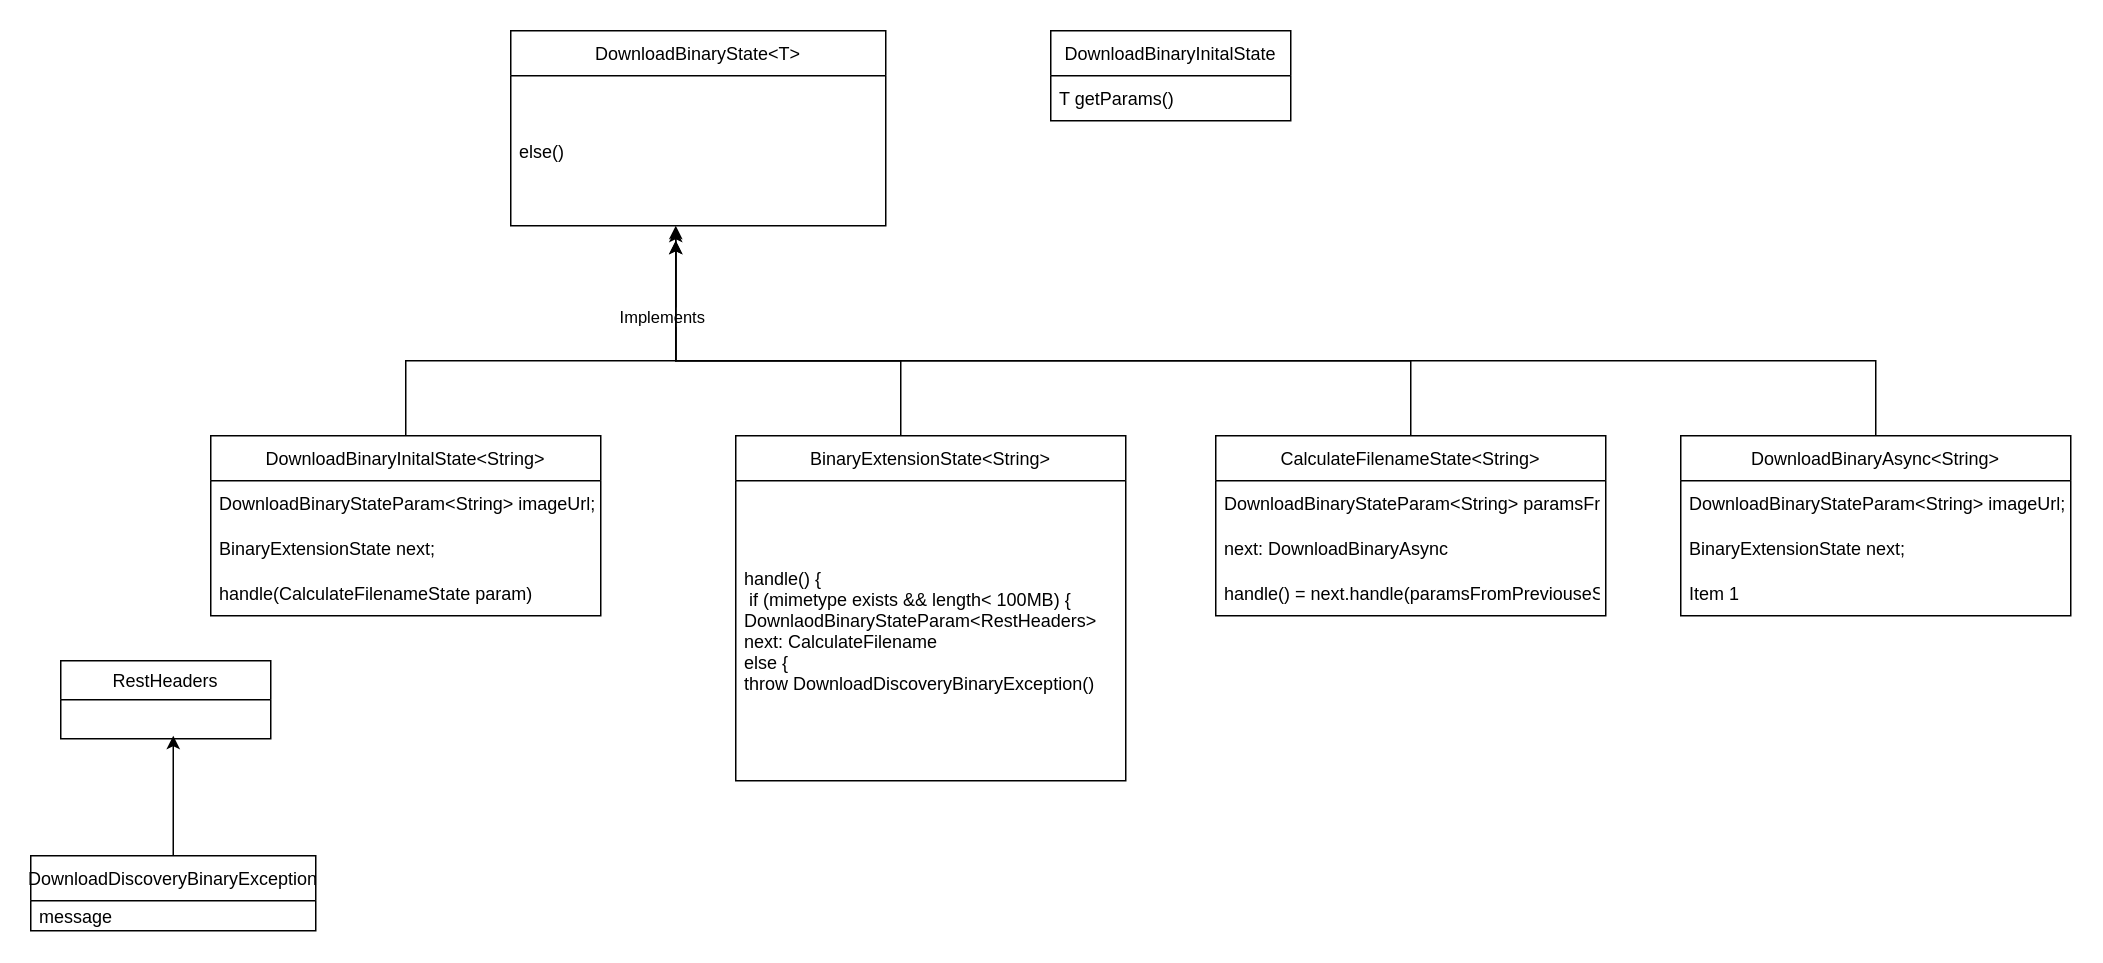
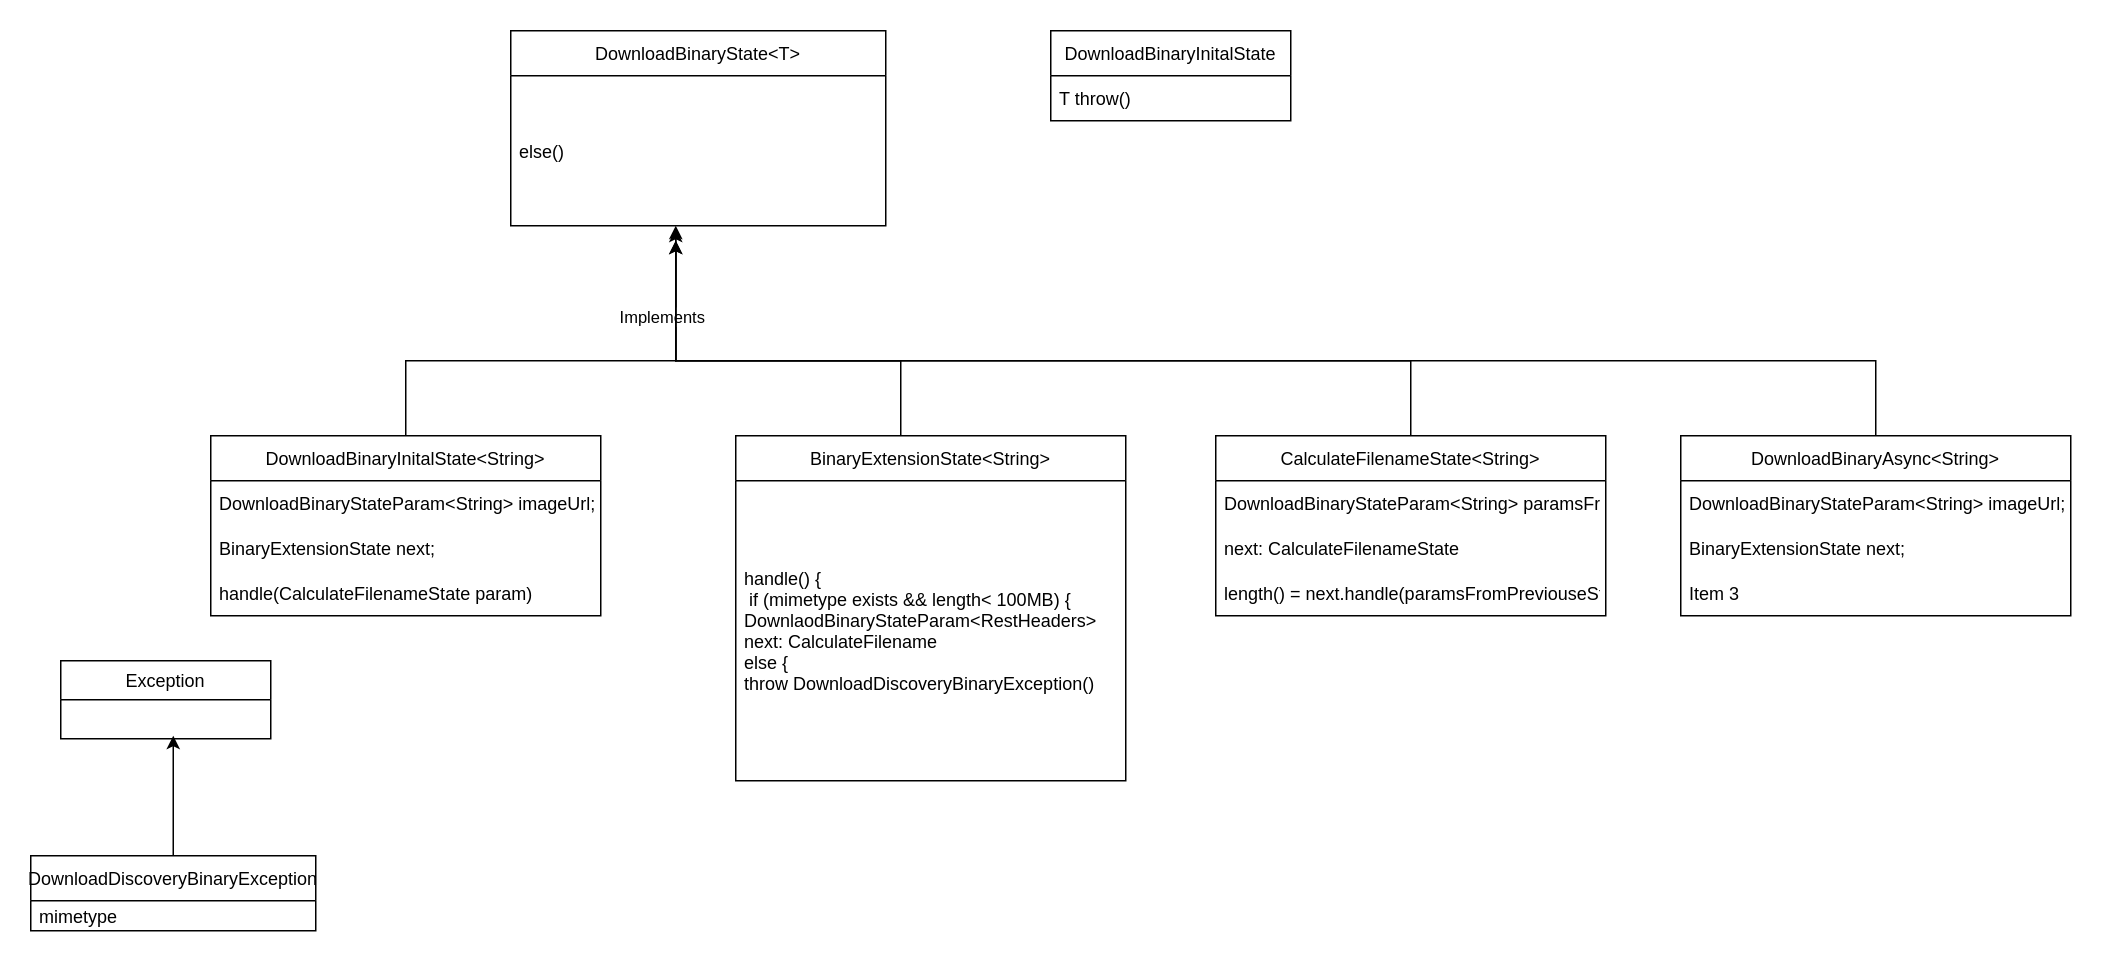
  <mxCell id="0" />
  <mxCell id="1" parent="0" />
  <mxCell id="2" value="DownloadBinaryState&lt;T&gt;" style="swimlane;fontStyle=0;childLayout=stackLayout;horizontal=1;startSize=30;horizontalStack=0;resizeParent=1;resizeParentMax=0;resizeLast=0;collapsible=1;marginBottom=0;" vertex="1" parent="1"><mxGeometry x="340" y="20" width="250" height="130" as="geometry" /></mxCell>
  <mxCell id="3" value="else() " style="text;strokeColor=none;fillColor=none;align=left;verticalAlign=middle;spacingLeft=4;spacingRight=4;overflow=hidden;points=[[0,0.5],[1,0.5]];portConstraint=eastwest;rotatable=0;" vertex="1" parent="2"><mxGeometry y="30" width="250" height="100" as="geometry" /></mxCell>
  <mxCell id="4" value="DownloadBinaryInitalState" style="swimlane;fontStyle=0;childLayout=stackLayout;horizontal=1;startSize=30;horizontalStack=0;resizeParent=1;resizeParentMax=0;resizeLast=0;collapsible=1;marginBottom=0;" vertex="1" parent="1"><mxGeometry x="700" y="20" width="160" height="60" as="geometry" /></mxCell>
- <mxCell id="5" value="T getParams()" style="text;strokeColor=none;fillColor=none;align=left;verticalAlign=middle;spacingLeft=4;spacingRight=4;overflow=hidden;points=[[0,0.5],[1,0.5]];portConstraint=eastwest;rotatable=0;" vertex="1" parent="4"><mxGeometry y="30" width="160" height="30" as="geometry" /></mxCell>
+ <mxCell id="5" value="T throw()" style="text;strokeColor=none;fillColor=none;align=left;verticalAlign=middle;spacingLeft=4;spacingRight=4;overflow=hidden;points=[[0,0.5],[1,0.5]];portConstraint=eastwest;rotatable=0;" vertex="1" parent="4"><mxGeometry y="30" width="160" height="30" as="geometry" /></mxCell>
  <mxCell id="6" value="DownloadBinaryInitalState&lt;String&gt;" style="swimlane;fontStyle=0;childLayout=stackLayout;horizontal=1;startSize=30;horizontalStack=0;resizeParent=1;resizeParentMax=0;resizeLast=0;collapsible=1;marginBottom=0;" vertex="1" parent="1"><mxGeometry x="140" y="290" width="260" height="120" as="geometry" /></mxCell>
  <mxCell id="7" value="DownloadBinaryStateParam&lt;String&gt; imageUrl;" style="text;strokeColor=none;fillColor=none;align=left;verticalAlign=middle;spacingLeft=4;spacingRight=4;overflow=hidden;points=[[0,0.5],[1,0.5]];portConstraint=eastwest;rotatable=0;" vertex="1" parent="6"><mxGeometry y="30" width="260" height="30" as="geometry" /></mxCell>
  <mxCell id="8" value="BinaryExtensionState next;" style="text;strokeColor=none;fillColor=none;align=left;verticalAlign=middle;spacingLeft=4;spacingRight=4;overflow=hidden;points=[[0,0.5],[1,0.5]];portConstraint=eastwest;rotatable=0;" vertex="1" parent="6"><mxGeometry y="60" width="260" height="30" as="geometry" /></mxCell>
  <mxCell id="9" value="handle(CalculateFilenameState param)" style="text;strokeColor=none;fillColor=none;align=left;verticalAlign=middle;spacingLeft=4;spacingRight=4;overflow=hidden;points=[[0,0.5],[1,0.5]];portConstraint=eastwest;rotatable=0;" vertex="1" parent="6"><mxGeometry y="90" width="260" height="30" as="geometry" /></mxCell>
  <mxCell id="10" value="" style="endArrow=classic;html=1;rounded=0;entryX=0.44;entryY=1.02;entryDx=0;entryDy=0;entryPerimeter=0;exitX=0.5;exitY=0;exitDx=0;exitDy=0;" edge="1" parent="1" source="6" target="3"><mxGeometry relative="1" as="geometry"><mxPoint x="360" y="280" as="sourcePoint" /><mxPoint x="460" y="280" as="targetPoint" /><Array as="points"><mxPoint x="270" y="240" /><mxPoint x="300" y="240" /><mxPoint x="450" y="240" /></Array></mxGeometry></mxCell>
  <mxCell id="11" value="Implements" style="edgeLabel;resizable=0;html=1;align=center;verticalAlign=middle;" connectable="0" vertex="1" parent="10"><mxGeometry relative="1" as="geometry"><mxPoint x="61" y="-30" as="offset" /></mxGeometry></mxCell>
  <mxCell id="12" style="edgeStyle=orthogonalEdgeStyle;rounded=0;orthogonalLoop=1;jettySize=auto;html=1;" edge="1" parent="1" source="13"><mxGeometry relative="1" as="geometry"><mxPoint x="450" y="150" as="targetPoint" /><Array as="points"><mxPoint x="600" y="240" /><mxPoint x="450" y="240" /></Array></mxGeometry></mxCell>
  <mxCell id="13" value="BinaryExtensionState&lt;String&gt;" style="swimlane;fontStyle=0;childLayout=stackLayout;horizontal=1;startSize=30;horizontalStack=0;resizeParent=1;resizeParentMax=0;resizeLast=0;collapsible=1;marginBottom=0;" vertex="1" parent="1"><mxGeometry x="490" y="290" width="260" height="230" as="geometry" /></mxCell>
  <mxCell id="14" value="handle() {&#10; if (mimetype exists &amp;&amp; length&lt; 100MB) {&#10;DownlaodBinaryStateParam&lt;RestHeaders&gt; &#10;next: CalculateFilename&#10;else {&#10;throw DownloadDiscoveryBinaryException()" style="text;strokeColor=none;fillColor=none;align=left;verticalAlign=middle;spacingLeft=4;spacingRight=4;overflow=hidden;points=[[0,0.5],[1,0.5]];portConstraint=eastwest;rotatable=0;" vertex="1" parent="13"><mxGeometry y="30" width="260" height="200" as="geometry" /></mxCell>
  <mxCell id="15" style="edgeStyle=orthogonalEdgeStyle;rounded=0;orthogonalLoop=1;jettySize=auto;html=1;" edge="1" parent="1" source="16"><mxGeometry relative="1" as="geometry"><mxPoint x="450" y="160" as="targetPoint" /><Array as="points"><mxPoint x="940" y="240" /><mxPoint x="450" y="240" /></Array></mxGeometry></mxCell>
  <mxCell id="16" value="CalculateFilenameState&lt;String&gt;" style="swimlane;fontStyle=0;childLayout=stackLayout;horizontal=1;startSize=30;horizontalStack=0;resizeParent=1;resizeParentMax=0;resizeLast=0;collapsible=1;marginBottom=0;" vertex="1" parent="1"><mxGeometry x="810" y="290" width="260" height="120" as="geometry" /></mxCell>
  <mxCell id="17" value="DownloadBinaryStateParam&lt;String&gt; paramsFromPreviousState;" style="text;strokeColor=none;fillColor=none;align=left;verticalAlign=middle;spacingLeft=4;spacingRight=4;overflow=hidden;points=[[0,0.5],[1,0.5]];portConstraint=eastwest;rotatable=0;" vertex="1" parent="16"><mxGeometry y="30" width="260" height="30" as="geometry" /></mxCell>
- <mxCell id="18" value="next: DownloadBinaryAsync" style="text;strokeColor=none;fillColor=none;align=left;verticalAlign=middle;spacingLeft=4;spacingRight=4;overflow=hidden;points=[[0,0.5],[1,0.5]];portConstraint=eastwest;rotatable=0;" vertex="1" parent="16"><mxGeometry y="60" width="260" height="30" as="geometry" /></mxCell>
- <mxCell id="19" value="handle() = next.handle(paramsFromPreviouseState)" style="text;strokeColor=none;fillColor=none;align=left;verticalAlign=middle;spacingLeft=4;spacingRight=4;overflow=hidden;points=[[0,0.5],[1,0.5]];portConstraint=eastwest;rotatable=0;" vertex="1" parent="16"><mxGeometry y="90" width="260" height="30" as="geometry" /></mxCell>
+ <mxCell id="18" value="next: CalculateFilenameState" style="text;strokeColor=none;fillColor=none;align=left;verticalAlign=middle;spacingLeft=4;spacingRight=4;overflow=hidden;points=[[0,0.5],[1,0.5]];portConstraint=eastwest;rotatable=0;" vertex="1" parent="16"><mxGeometry y="60" width="260" height="30" as="geometry" /></mxCell>
+ <mxCell id="19" value="length() = next.handle(paramsFromPreviouseState)" style="text;strokeColor=none;fillColor=none;align=left;verticalAlign=middle;spacingLeft=4;spacingRight=4;overflow=hidden;points=[[0,0.5],[1,0.5]];portConstraint=eastwest;rotatable=0;" vertex="1" parent="16"><mxGeometry y="90" width="260" height="30" as="geometry" /></mxCell>
  <mxCell id="20" style="edgeStyle=orthogonalEdgeStyle;rounded=0;orthogonalLoop=1;jettySize=auto;html=1;" edge="1" parent="1" source="21"><mxGeometry relative="1" as="geometry"><mxPoint x="450" y="160" as="targetPoint" /><Array as="points"><mxPoint x="1250" y="240" /><mxPoint x="450" y="240" /></Array></mxGeometry></mxCell>
  <mxCell id="21" value="DownloadBinaryAsync&lt;String&gt;" style="swimlane;fontStyle=0;childLayout=stackLayout;horizontal=1;startSize=30;horizontalStack=0;resizeParent=1;resizeParentMax=0;resizeLast=0;collapsible=1;marginBottom=0;" vertex="1" parent="1"><mxGeometry x="1120" y="290" width="260" height="120" as="geometry" /></mxCell>
  <mxCell id="22" value="DownloadBinaryStateParam&lt;String&gt; imageUrl;" style="text;strokeColor=none;fillColor=none;align=left;verticalAlign=middle;spacingLeft=4;spacingRight=4;overflow=hidden;points=[[0,0.5],[1,0.5]];portConstraint=eastwest;rotatable=0;" vertex="1" parent="21"><mxGeometry y="30" width="260" height="30" as="geometry" /></mxCell>
  <mxCell id="23" value="BinaryExtensionState next;" style="text;strokeColor=none;fillColor=none;align=left;verticalAlign=middle;spacingLeft=4;spacingRight=4;overflow=hidden;points=[[0,0.5],[1,0.5]];portConstraint=eastwest;rotatable=0;" vertex="1" parent="21"><mxGeometry y="60" width="260" height="30" as="geometry" /></mxCell>
- <mxCell id="24" value="Item 1" style="text;strokeColor=none;fillColor=none;align=left;verticalAlign=middle;spacingLeft=4;spacingRight=4;overflow=hidden;points=[[0,0.5],[1,0.5]];portConstraint=eastwest;rotatable=0;" vertex="1" parent="21"><mxGeometry y="90" width="260" height="30" as="geometry" /></mxCell>
+ <mxCell id="24" value="Item 3" style="text;strokeColor=none;fillColor=none;align=left;verticalAlign=middle;spacingLeft=4;spacingRight=4;overflow=hidden;points=[[0,0.5],[1,0.5]];portConstraint=eastwest;rotatable=0;" vertex="1" parent="21"><mxGeometry y="90" width="260" height="30" as="geometry" /></mxCell>
  <mxCell id="25" style="edgeStyle=orthogonalEdgeStyle;rounded=0;orthogonalLoop=1;jettySize=auto;html=1;" edge="1" parent="1" source="26"><mxGeometry relative="1" as="geometry"><mxPoint x="115" y="490" as="targetPoint" /></mxGeometry></mxCell>
  <mxCell id="26" value="DownloadDiscoveryBinaryException" style="swimlane;fontStyle=0;childLayout=stackLayout;horizontal=1;startSize=30;horizontalStack=0;resizeParent=1;resizeParentMax=0;resizeLast=0;collapsible=1;marginBottom=0;" vertex="1" parent="1"><mxGeometry x="20" y="570" width="190" height="50" as="geometry" /></mxCell>
- <mxCell id="27" value="message " style="text;strokeColor=none;fillColor=none;align=left;verticalAlign=middle;spacingLeft=4;spacingRight=4;overflow=hidden;points=[[0,0.5],[1,0.5]];portConstraint=eastwest;rotatable=0;" vertex="1" parent="26"><mxGeometry y="30" width="190" height="20" as="geometry" /></mxCell>
- <mxCell id="28" value="RestHeaders" style="swimlane;fontStyle=0;childLayout=stackLayout;horizontal=1;startSize=26;fillColor=none;horizontalStack=0;resizeParent=1;resizeParentMax=0;resizeLast=0;collapsible=1;marginBottom=0;" vertex="1" parent="1"><mxGeometry x="40" y="440" width="140" height="52" as="geometry" /></mxCell>
+ <mxCell id="27" value="mimetype " style="text;strokeColor=none;fillColor=none;align=left;verticalAlign=middle;spacingLeft=4;spacingRight=4;overflow=hidden;points=[[0,0.5],[1,0.5]];portConstraint=eastwest;rotatable=0;" vertex="1" parent="26"><mxGeometry y="30" width="190" height="20" as="geometry" /></mxCell>
+ <mxCell id="28" value="Exception" style="swimlane;fontStyle=0;childLayout=stackLayout;horizontal=1;startSize=26;fillColor=none;horizontalStack=0;resizeParent=1;resizeParentMax=0;resizeLast=0;collapsible=1;marginBottom=0;" vertex="1" parent="1"><mxGeometry x="40" y="440" width="140" height="52" as="geometry" /></mxCell>
